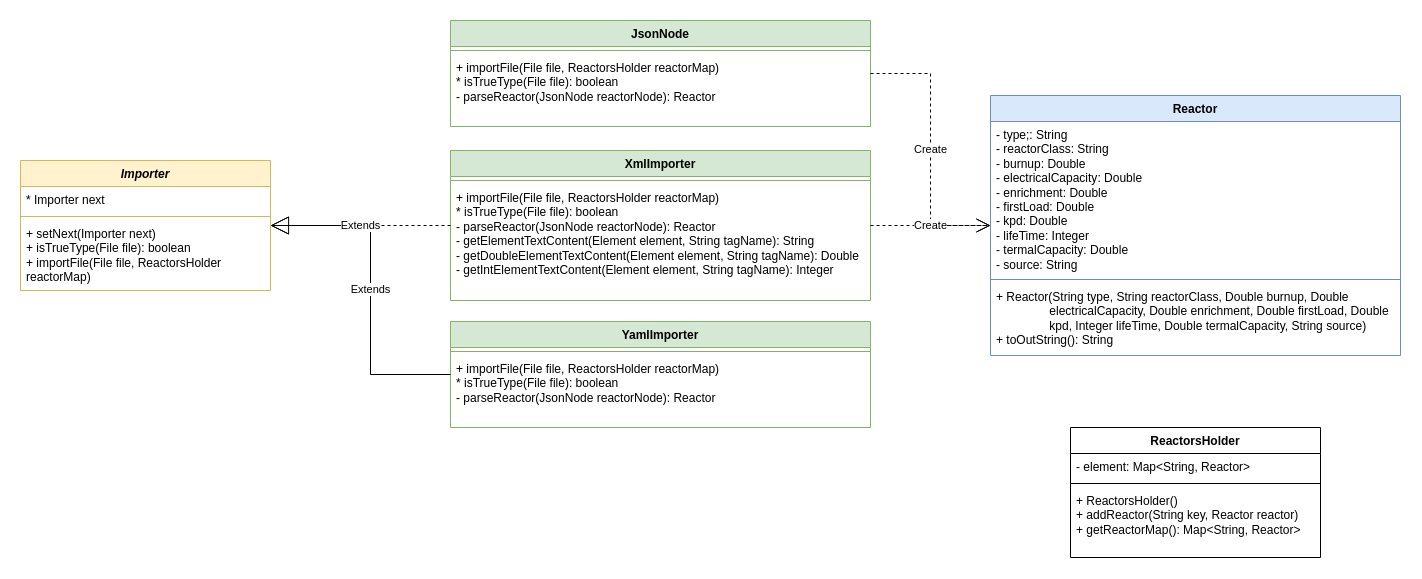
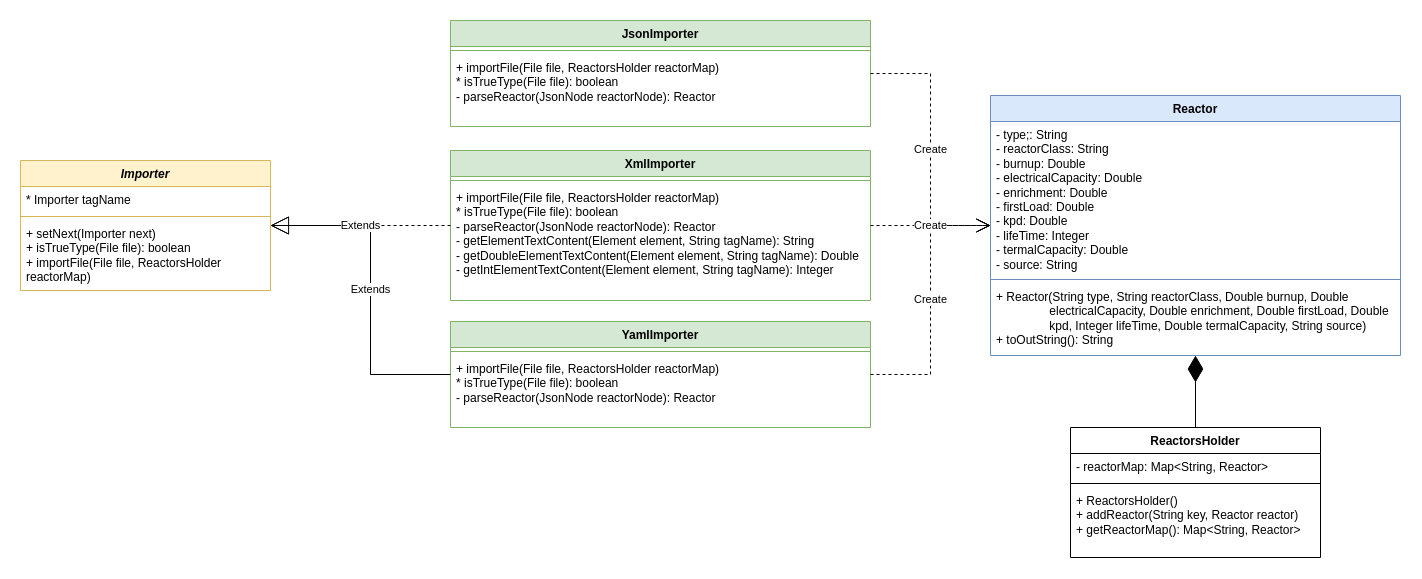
  <mxCell id="0" />
  <mxCell id="1" parent="0" />
  <mxCell id="2" value="Reactor" style="swimlane;fontStyle=1;align=center;verticalAlign=top;childLayout=stackLayout;horizontal=1;startSize=26;horizontalStack=0;resizeParent=1;resizeParentMax=0;resizeLast=0;collapsible=1;marginBottom=0;whiteSpace=wrap;html=1;fillColor=#dae8fc;strokeColor=#6c8ebf;" vertex="1" parent="1"><mxGeometry x="990" y="95" width="410" height="260" as="geometry" /></mxCell>
  <mxCell id="3" value="&lt;div&gt;- type;:&amp;nbsp;&lt;span style=&quot;background-color: initial;&quot;&gt;String&lt;/span&gt;&lt;/div&gt;&lt;div&gt;- reactorClass:&amp;nbsp;&lt;span style=&quot;background-color: initial;&quot;&gt;String&lt;/span&gt;&lt;/div&gt;&lt;div&gt;- burnup:&amp;nbsp;&lt;span style=&quot;background-color: initial;&quot;&gt;Double&lt;/span&gt;&lt;/div&gt;&lt;div&gt;- electricalCapacity&lt;span style=&quot;background-color: initial;&quot;&gt;:&amp;nbsp;&lt;/span&gt;&lt;span style=&quot;background-color: initial;&quot;&gt;Double&lt;/span&gt;&lt;/div&gt;&lt;div&gt;- enrichment&lt;span style=&quot;background-color: initial;&quot;&gt;:&amp;nbsp;&lt;/span&gt;&lt;span style=&quot;background-color: initial;&quot;&gt;Double&lt;/span&gt;&lt;/div&gt;&lt;div&gt;- firstLoad&lt;span style=&quot;background-color: initial;&quot;&gt;:&amp;nbsp;&lt;/span&gt;&lt;span style=&quot;background-color: initial;&quot;&gt;Double&lt;/span&gt;&lt;/div&gt;&lt;div&gt;- kpd&lt;span style=&quot;background-color: initial;&quot;&gt;:&amp;nbsp;&lt;/span&gt;&lt;span style=&quot;background-color: initial;&quot;&gt;Double&lt;/span&gt;&lt;/div&gt;&lt;div&gt;- lifeTime:&amp;nbsp;&lt;span style=&quot;background-color: initial;&quot;&gt;Integer&lt;/span&gt;&lt;/div&gt;&lt;div&gt;- termalCapacity&lt;span style=&quot;background-color: initial;&quot;&gt;:&amp;nbsp;&lt;/span&gt;&lt;span style=&quot;background-color: initial;&quot;&gt;Double&lt;/span&gt;&lt;/div&gt;&lt;div&gt;- source:&amp;nbsp;&lt;span style=&quot;background-color: initial;&quot;&gt;String&lt;/span&gt;&lt;/div&gt;" style="text;strokeColor=none;fillColor=none;align=left;verticalAlign=top;spacingLeft=4;spacingRight=4;overflow=hidden;rotatable=0;points=[[0,0.5],[1,0.5]];portConstraint=eastwest;whiteSpace=wrap;html=1;" vertex="1" parent="2"><mxGeometry y="26" width="410" height="154" as="geometry" /></mxCell>
  <mxCell id="4" value="" style="line;strokeWidth=1;fillColor=none;align=left;verticalAlign=middle;spacingTop=-1;spacingLeft=3;spacingRight=3;rotatable=0;labelPosition=right;points=[];portConstraint=eastwest;strokeColor=inherit;" vertex="1" parent="2"><mxGeometry y="180" width="410" height="8" as="geometry" /></mxCell>
  <mxCell id="5" value="&lt;div&gt;+ Reactor(String type, String reactorClass, Double burnup, Double &lt;span style=&quot;white-space: pre;&quot;&gt;&#09;&lt;/span&gt;&amp;nbsp; &amp;nbsp; &amp;nbsp; &amp;nbsp; &lt;span style=&quot;white-space: pre;&quot;&gt;&#09;&lt;/span&gt;&lt;span style=&quot;white-space: pre;&quot;&gt;&#09;&lt;/span&gt;electricalCapacity,&amp;nbsp;&lt;span style=&quot;background-color: initial;&quot;&gt;Double enrichment, Double firstLoad, Double &lt;span style=&quot;white-space: pre;&quot;&gt;&#09;&lt;/span&gt;&lt;span style=&quot;white-space: pre;&quot;&gt;&#09;&lt;/span&gt;kpd, Integer lifeTime,&amp;nbsp;&lt;/span&gt;&lt;span style=&quot;background-color: initial;&quot;&gt;Double termalCapacity, String source)&lt;/span&gt;&lt;/div&gt;&lt;div&gt;&lt;span style=&quot;background-color: initial;&quot;&gt;+&amp;nbsp;&lt;/span&gt;&lt;span style=&quot;background-color: initial;&quot;&gt;toOutString():&amp;nbsp;&lt;/span&gt;&lt;span style=&quot;background-color: initial;&quot;&gt;String&lt;/span&gt;&lt;/div&gt;" style="text;strokeColor=none;fillColor=none;align=left;verticalAlign=top;spacingLeft=4;spacingRight=4;overflow=hidden;rotatable=0;points=[[0,0.5],[1,0.5]];portConstraint=eastwest;whiteSpace=wrap;html=1;" vertex="1" parent="2"><mxGeometry y="188" width="410" height="72" as="geometry" /></mxCell>
  <mxCell id="6" value="&lt;i&gt;Importer&lt;/i&gt;" style="swimlane;fontStyle=1;align=center;verticalAlign=top;childLayout=stackLayout;horizontal=1;startSize=26;horizontalStack=0;resizeParent=1;resizeParentMax=0;resizeLast=0;collapsible=1;marginBottom=0;whiteSpace=wrap;html=1;fillColor=#fff2cc;strokeColor=#d6b656;" vertex="1" parent="1"><mxGeometry x="20" y="160" width="250" height="130" as="geometry" /></mxCell>
- <mxCell id="7" value="* Importer next" style="text;strokeColor=none;fillColor=none;align=left;verticalAlign=top;spacingLeft=4;spacingRight=4;overflow=hidden;rotatable=0;points=[[0,0.5],[1,0.5]];portConstraint=eastwest;whiteSpace=wrap;html=1;" vertex="1" parent="6"><mxGeometry y="26" width="250" height="26" as="geometry" /></mxCell>
+ <mxCell id="7" value="* Importer tagName" style="text;strokeColor=none;fillColor=none;align=left;verticalAlign=top;spacingLeft=4;spacingRight=4;overflow=hidden;rotatable=0;points=[[0,0.5],[1,0.5]];portConstraint=eastwest;whiteSpace=wrap;html=1;" vertex="1" parent="6"><mxGeometry y="26" width="250" height="26" as="geometry" /></mxCell>
  <mxCell id="8" value="" style="line;strokeWidth=1;fillColor=none;align=left;verticalAlign=middle;spacingTop=-1;spacingLeft=3;spacingRight=3;rotatable=0;labelPosition=right;points=[];portConstraint=eastwest;strokeColor=inherit;" vertex="1" parent="6"><mxGeometry y="52" width="250" height="8" as="geometry" /></mxCell>
  <mxCell id="9" value="+ setNext(Importer next)&lt;div&gt;+&amp;nbsp;isTrueType(File file): boolean&lt;/div&gt;&lt;div&gt;+ importFile(File file, ReactorsHolder reactorMap)&lt;br&gt;&lt;/div&gt;" style="text;strokeColor=none;fillColor=none;align=left;verticalAlign=top;spacingLeft=4;spacingRight=4;overflow=hidden;rotatable=0;points=[[0,0.5],[1,0.5]];portConstraint=eastwest;whiteSpace=wrap;html=1;" vertex="1" parent="6"><mxGeometry y="60" width="250" height="70" as="geometry" /></mxCell>
- <mxCell id="10" value="JsonNode" style="swimlane;fontStyle=1;align=center;verticalAlign=top;childLayout=stackLayout;horizontal=1;startSize=26;horizontalStack=0;resizeParent=1;resizeParentMax=0;resizeLast=0;collapsible=1;marginBottom=0;whiteSpace=wrap;html=1;fillColor=#d5e8d4;strokeColor=#82b366;" vertex="1" parent="1"><mxGeometry x="450" y="20" width="420" height="106" as="geometry" /></mxCell>
+ <mxCell id="10" value="JsonImporter" style="swimlane;fontStyle=1;align=center;verticalAlign=top;childLayout=stackLayout;horizontal=1;startSize=26;horizontalStack=0;resizeParent=1;resizeParentMax=0;resizeLast=0;collapsible=1;marginBottom=0;whiteSpace=wrap;html=1;fillColor=#d5e8d4;strokeColor=#82b366;" vertex="1" parent="1"><mxGeometry x="450" y="20" width="420" height="106" as="geometry" /></mxCell>
  <mxCell id="11" value="" style="line;strokeWidth=1;fillColor=none;align=left;verticalAlign=middle;spacingTop=-1;spacingLeft=3;spacingRight=3;rotatable=0;labelPosition=right;points=[];portConstraint=eastwest;strokeColor=inherit;" vertex="1" parent="10"><mxGeometry y="26" width="420" height="8" as="geometry" /></mxCell>
  <mxCell id="12" value="&lt;div&gt;+&amp;nbsp;importFile(File file, ReactorsHolder reactorMap)&lt;/div&gt;&lt;div&gt;* isTrueType(File file): boolean&lt;br&gt;&lt;/div&gt;&lt;div&gt;- parseReactor(JsonNode reactorNode):&amp;nbsp;&lt;span style=&quot;background-color: initial;&quot;&gt;Reactor&lt;/span&gt;&lt;/div&gt;" style="text;strokeColor=none;fillColor=none;align=left;verticalAlign=top;spacingLeft=4;spacingRight=4;overflow=hidden;rotatable=0;points=[[0,0.5],[1,0.5]];portConstraint=eastwest;whiteSpace=wrap;html=1;" vertex="1" parent="10"><mxGeometry y="34" width="420" height="72" as="geometry" /></mxCell>
  <mxCell id="13" value="XmlImporter" style="swimlane;fontStyle=1;align=center;verticalAlign=top;childLayout=stackLayout;horizontal=1;startSize=26;horizontalStack=0;resizeParent=1;resizeParentMax=0;resizeLast=0;collapsible=1;marginBottom=0;whiteSpace=wrap;html=1;fillColor=#d5e8d4;strokeColor=#82b366;" vertex="1" parent="1"><mxGeometry x="450" y="150" width="420" height="150" as="geometry" /></mxCell>
  <mxCell id="14" value="" style="line;strokeWidth=1;fillColor=none;align=left;verticalAlign=middle;spacingTop=-1;spacingLeft=3;spacingRight=3;rotatable=0;labelPosition=right;points=[];portConstraint=eastwest;strokeColor=inherit;" vertex="1" parent="13"><mxGeometry y="26" width="420" height="8" as="geometry" /></mxCell>
  <mxCell id="15" value="&lt;div&gt;+&amp;nbsp;importFile(File file, ReactorsHolder reactorMap)&lt;/div&gt;&lt;div&gt;* isTrueType(File file): boolean&lt;br&gt;&lt;/div&gt;&lt;div&gt;- parseReactor(JsonNode reactorNode):&amp;nbsp;&lt;span style=&quot;background-color: initial;&quot;&gt;Reactor&lt;/span&gt;&lt;/div&gt;&lt;div&gt;&lt;span style=&quot;background-color: initial;&quot;&gt;- getElementTextContent(Element element, String tagName):&amp;nbsp;&lt;/span&gt;&lt;span style=&quot;background-color: initial;&quot;&gt;String&lt;/span&gt;&lt;span style=&quot;background-color: initial;&quot;&gt;&lt;br&gt;&lt;/span&gt;&lt;/div&gt;&lt;div&gt;&lt;span style=&quot;background-color: initial;&quot;&gt;-&amp;nbsp;&lt;/span&gt;&lt;span style=&quot;background-color: initial;&quot;&gt;getDoubleElementTextContent(Element element, String tagName):&amp;nbsp;&lt;/span&gt;&lt;span style=&quot;background-color: initial;&quot;&gt;Double&lt;/span&gt;&lt;/div&gt;&lt;div&gt;&lt;span style=&quot;background-color: initial;&quot;&gt;-&amp;nbsp;&lt;/span&gt;&lt;span style=&quot;background-color: initial;&quot;&gt;getIntElementTextContent(Element element, String tagName):&amp;nbsp;&lt;/span&gt;&lt;span style=&quot;background-color: initial;&quot;&gt;Integer&lt;/span&gt;&lt;/div&gt;" style="text;strokeColor=none;fillColor=none;align=left;verticalAlign=top;spacingLeft=4;spacingRight=4;overflow=hidden;rotatable=0;points=[[0,0.5],[1,0.5]];portConstraint=eastwest;whiteSpace=wrap;html=1;" vertex="1" parent="13"><mxGeometry y="34" width="420" height="116" as="geometry" /></mxCell>
  <mxCell id="16" value="YamlImporter" style="swimlane;fontStyle=1;align=center;verticalAlign=top;childLayout=stackLayout;horizontal=1;startSize=26;horizontalStack=0;resizeParent=1;resizeParentMax=0;resizeLast=0;collapsible=1;marginBottom=0;whiteSpace=wrap;html=1;fillColor=#d5e8d4;strokeColor=#82b366;" vertex="1" parent="1"><mxGeometry x="450" y="321" width="420" height="106" as="geometry" /></mxCell>
  <mxCell id="17" value="" style="line;strokeWidth=1;fillColor=none;align=left;verticalAlign=middle;spacingTop=-1;spacingLeft=3;spacingRight=3;rotatable=0;labelPosition=right;points=[];portConstraint=eastwest;strokeColor=inherit;" vertex="1" parent="16"><mxGeometry y="26" width="420" height="8" as="geometry" /></mxCell>
  <mxCell id="18" value="&lt;div&gt;+&amp;nbsp;importFile(File file, ReactorsHolder reactorMap)&lt;/div&gt;&lt;div&gt;* isTrueType(File file): boolean&lt;br&gt;&lt;/div&gt;&lt;div&gt;- parseReactor(JsonNode reactorNode):&amp;nbsp;&lt;span style=&quot;background-color: initial;&quot;&gt;Reactor&lt;/span&gt;&lt;/div&gt;" style="text;strokeColor=none;fillColor=none;align=left;verticalAlign=top;spacingLeft=4;spacingRight=4;overflow=hidden;rotatable=0;points=[[0,0.5],[1,0.5]];portConstraint=eastwest;whiteSpace=wrap;html=1;" vertex="1" parent="16"><mxGeometry y="34" width="420" height="72" as="geometry" /></mxCell>
  <mxCell id="19" value="ReactorsHolder" style="swimlane;fontStyle=1;align=center;verticalAlign=top;childLayout=stackLayout;horizontal=1;startSize=26;horizontalStack=0;resizeParent=1;resizeParentMax=0;resizeLast=0;collapsible=1;marginBottom=0;whiteSpace=wrap;html=1;" vertex="1" parent="1"><mxGeometry x="1070" y="427" width="250" height="130" as="geometry" /></mxCell>
- <mxCell id="20" value="- element: Map&amp;lt;String, Reactor&amp;gt;&amp;nbsp;" style="text;strokeColor=none;fillColor=none;align=left;verticalAlign=top;spacingLeft=4;spacingRight=4;overflow=hidden;rotatable=0;points=[[0,0.5],[1,0.5]];portConstraint=eastwest;whiteSpace=wrap;html=1;" vertex="1" parent="19"><mxGeometry y="26" width="250" height="26" as="geometry" /></mxCell>
+ <mxCell id="20" value="- reactorMap: Map&amp;lt;String, Reactor&amp;gt;&amp;nbsp;" style="text;strokeColor=none;fillColor=none;align=left;verticalAlign=top;spacingLeft=4;spacingRight=4;overflow=hidden;rotatable=0;points=[[0,0.5],[1,0.5]];portConstraint=eastwest;whiteSpace=wrap;html=1;" vertex="1" parent="19"><mxGeometry y="26" width="250" height="26" as="geometry" /></mxCell>
  <mxCell id="21" value="" style="line;strokeWidth=1;fillColor=none;align=left;verticalAlign=middle;spacingTop=-1;spacingLeft=3;spacingRight=3;rotatable=0;labelPosition=right;points=[];portConstraint=eastwest;strokeColor=inherit;" vertex="1" parent="19"><mxGeometry y="52" width="250" height="8" as="geometry" /></mxCell>
  <mxCell id="22" value="&lt;div&gt;+&amp;nbsp;ReactorsHolder()&lt;/div&gt;&lt;div&gt;+&amp;nbsp;addReactor(String key, Reactor reactor)&lt;/div&gt;&lt;div&gt;+ getReactorMap():&amp;nbsp;&lt;span style=&quot;background-color: initial;&quot;&gt;Map&amp;lt;String, Reactor&amp;gt;&lt;/span&gt;&lt;/div&gt;" style="text;strokeColor=none;fillColor=none;align=left;verticalAlign=top;spacingLeft=4;spacingRight=4;overflow=hidden;rotatable=0;points=[[0,0.5],[1,0.5]];portConstraint=eastwest;whiteSpace=wrap;html=1;" vertex="1" parent="19"><mxGeometry y="60" width="250" height="70" as="geometry" /></mxCell>
  <mxCell id="23" value="Extends" style="endArrow=open;endSize=16;endFill=0;html=1;rounded=0;edgeStyle=orthogonalEdgeStyle;" edge="1" parent="1" source="16" target="6"><mxGeometry width="160" relative="1" as="geometry"><mxPoint x="270" y="370" as="sourcePoint" /><mxPoint x="390" y="410" as="targetPoint" /><Array as="points"><mxPoint x="370" y="374" /><mxPoint x="370" y="225" /></Array></mxGeometry></mxCell>
  <mxCell id="24" value="Extends" style="endArrow=block;endSize=16;endFill=0;html=1;rounded=0;edgeStyle=orthogonalEdgeStyle;dashed=1;" edge="1" parent="1" source="13" target="6"><mxGeometry width="160" relative="1" as="geometry"><mxPoint x="280" y="380" as="sourcePoint" /><mxPoint x="261" y="160" as="targetPoint" /><Array as="points"><mxPoint x="310" y="225" /><mxPoint x="310" y="225" /></Array></mxGeometry></mxCell>
  <mxCell id="25" value="Create" style="endArrow=open;endSize=12;dashed=1;html=1;rounded=0;edgeStyle=orthogonalEdgeStyle;" edge="1" parent="1" source="10" target="2"><mxGeometry width="160" relative="1" as="geometry"><mxPoint x="70" y="320" as="sourcePoint" /><mxPoint x="90" y="260" as="targetPoint" /></mxGeometry></mxCell>
+ <mxCell id="26" value="Create" style="endArrow=open;endSize=12;dashed=1;html=1;rounded=0;edgeStyle=orthogonalEdgeStyle;" edge="1" parent="1" source="16" target="2"><mxGeometry width="160" relative="1" as="geometry"><mxPoint x="508" y="136" as="sourcePoint" /><mxPoint x="100" y="270" as="targetPoint" /></mxGeometry></mxCell>
  <mxCell id="27" value="Create" style="endArrow=open;endSize=12;dashed=1;html=1;rounded=0;edgeStyle=orthogonalEdgeStyle;" edge="1" parent="1" source="13" target="2"><mxGeometry width="160" relative="1" as="geometry"><mxPoint x="518" y="146" as="sourcePoint" /><mxPoint x="110" y="280" as="targetPoint" /></mxGeometry></mxCell>
+ <mxCell id="28" value="" style="endArrow=diamondThin;endFill=1;endSize=24;html=1;rounded=0;" edge="1" parent="1" source="19" target="2"><mxGeometry width="160" relative="1" as="geometry"><mxPoint x="1370" y="400" as="sourcePoint" /><mxPoint x="1220" y="460" as="targetPoint" /></mxGeometry></mxCell>
